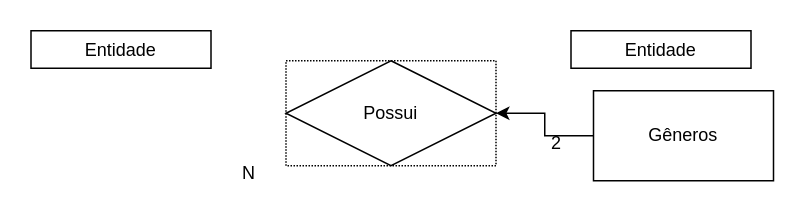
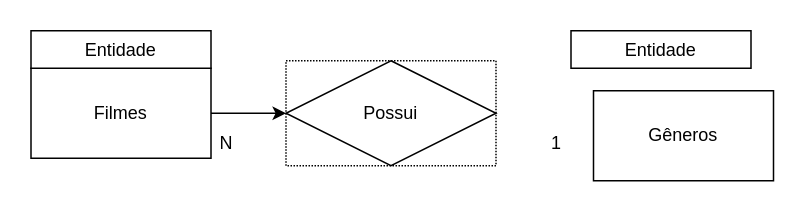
  <mxCell id="0" />
  <mxCell id="1" parent="0" />
  <mxCell id="2" value="" style="whiteSpace=wrap;html=1;dashed=1;dashPattern=1 1;" parent="1" vertex="1"><mxGeometry x="190" y="40" width="140" height="70" as="geometry" /></mxCell>
- <mxCell id="5" value="" style="edgeStyle=orthogonalEdgeStyle;rounded=0;orthogonalLoop=1;jettySize=auto;html=1;" parent="1" source="6" target="7" edge="1"><mxGeometry relative="1" as="geometry" /></mxCell>
+ <mxCell id="3" style="edgeStyle=orthogonalEdgeStyle;rounded=0;orthogonalLoop=1;jettySize=auto;html=1;" parent="1" source="4" target="7" edge="1"><mxGeometry relative="1" as="geometry" /></mxCell>
+ <mxCell id="4" value="Filmes" style="whiteSpace=wrap;html=1;" parent="1" vertex="1"><mxGeometry y="45" width="120" height="60" as="geometry" x="20" /></mxCell>
  <mxCell id="6" value="Gêneros" style="whiteSpace=wrap;html=1;" parent="1" vertex="1"><mxGeometry x="395" y="60" width="120" height="60" as="geometry" /></mxCell>
  <mxCell id="7" value="Possui" style="rhombus;whiteSpace=wrap;html=1;" parent="1" vertex="1"><mxGeometry x="190" y="40" width="140" height="70" as="geometry" /></mxCell>
- <mxCell id="8" value="2" style="text;html=1;align=center;verticalAlign=middle;resizable=0;points=[];autosize=1;" parent="1" vertex="1"><mxGeometry x="360" y="85" width="20" height="20" as="geometry" /></mxCell>
- <mxCell id="9" value="N" style="text;html=1;align=center;verticalAlign=middle;resizable=0;points=[];autosize=1;" parent="1" vertex="1"><mxGeometry x="155" y="105" width="20" height="20" as="geometry" /></mxCell>
+ <mxCell id="8" value="1" style="text;html=1;align=center;verticalAlign=middle;resizable=0;points=[];autosize=1;" parent="1" vertex="1"><mxGeometry x="360" y="85" width="20" height="20" as="geometry" /></mxCell>
+ <mxCell id="9" value="N" style="text;html=1;align=center;verticalAlign=middle;resizable=0;points=[];autosize=1;" parent="1" vertex="1"><mxGeometry x="140" y="85" width="20" height="20" as="geometry" /></mxCell>
  <mxCell id="10" value="Entidade" style="whiteSpace=wrap;html=1;" parent="1" vertex="1"><mxGeometry width="120" height="25" as="geometry" x="20" y="20" /></mxCell>
  <mxCell id="11" value="Entidade" style="whiteSpace=wrap;html=1;" parent="1" vertex="1"><mxGeometry x="380" width="120" height="25" as="geometry" y="20" /></mxCell>
